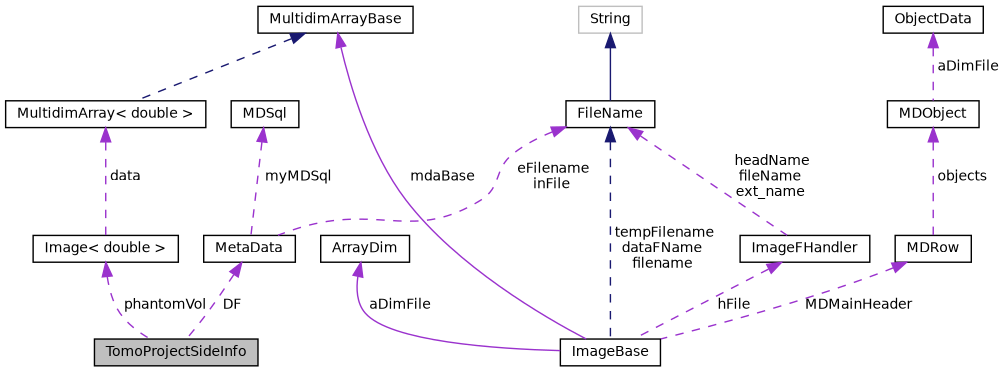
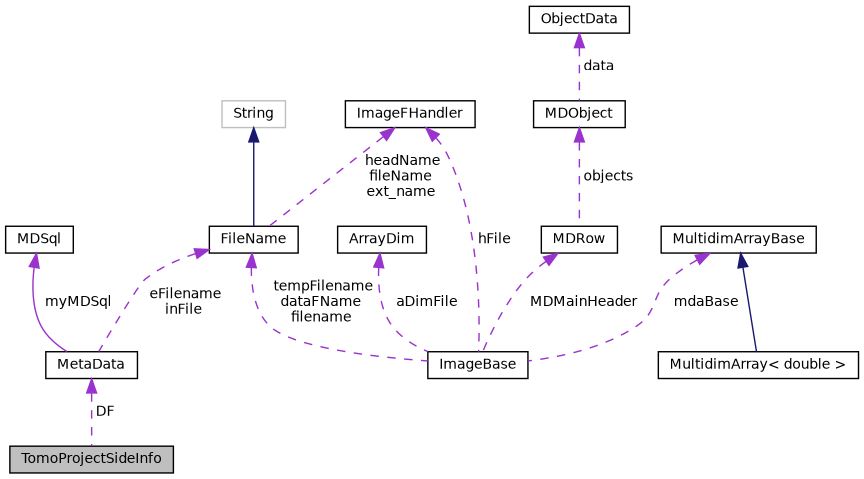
  digraph {
    node [color=black fillcolor=white fontname=Helvetica fontsize=10 shape=record style=filled]
    edge [color=darkorchid3 dir=back fontname=Helvetica fontsize=10 labelfontname=Helvetica labelfontsize=10 style=dashed]
    n1 [fillcolor=grey75 fontcolor=black height=0.2 label=TomoProjectSideInfo width=0.4]
    n2 [height=0.2 label=MetaData width=0.4]
    n3 [height=0.2 label=MDSql width=0.4]
    n4 [height=0.2 label=FileName width=0.4]
    n5 [height=0.2 label=ImageBase width=0.4]
    n6 [height=0.2 label=ImageFHandler width=0.4]
    n7 [color=grey75 height=0.2 label=String width=0.4]
-   n8 [height=0.2 label="Image\< double \>" width=0.4]
    n9 [height=0.2 label=MultidimArrayBase width=0.4]
    n10 [height=0.2 label="MultidimArray\< double \>" width=0.4]
    n11 [height=0.2 label=MDRow width=0.4]
    n12 [height=0.2 label=MDObject width=0.4]
    n13 [height=0.2 label=ObjectData width=0.4]
    n14 [height=0.2 label=ArrayDim width=0.4]
    n2 -> n1 [label=" DF"]
-   n3 -> n2 [label=" myMDSql"]
+   n3 -> n2 [label=" myMDSql" style=solid]
    n4 -> n2 [label=" eFilename\ninFile"]
-   n4 -> n5 [color=midnightblue label=" tempFilename\ndataFName\nfilename"]
-   n4 -> n6 [label=" headName\nfileName\next_name"]
+   n4 -> n5 [label=" tempFilename\ndataFName\nfilename"]
+   n6 -> n4 [label=" headName\nfileName\next_name"]
    n6 -> n5 [label=" hFile"]
    n7 -> n4 [color=midnightblue style=solid]
-   n8 -> n1 [label=" phantomVol"]
-   n9 -> n5 [label=" mdaBase" style=solid]
-   n9 -> n10 [color=midnightblue]
-   n10 -> n8 [label=" data"]
+   n9 -> n5 [label=" mdaBase"]
+   n9 -> n10 [color=midnightblue style=solid]
    n11 -> n5 [label=" MDMainHeader"]
    n12 -> n11 [label=" objects"]
-   n13 -> n12 [label=" aDimFile"]
-   n14 -> n5 [label=" aDimFile" style=solid]
+   n13 -> n12 [label=" data"]
+   n14 -> n5 [label=" aDimFile"]
  }
